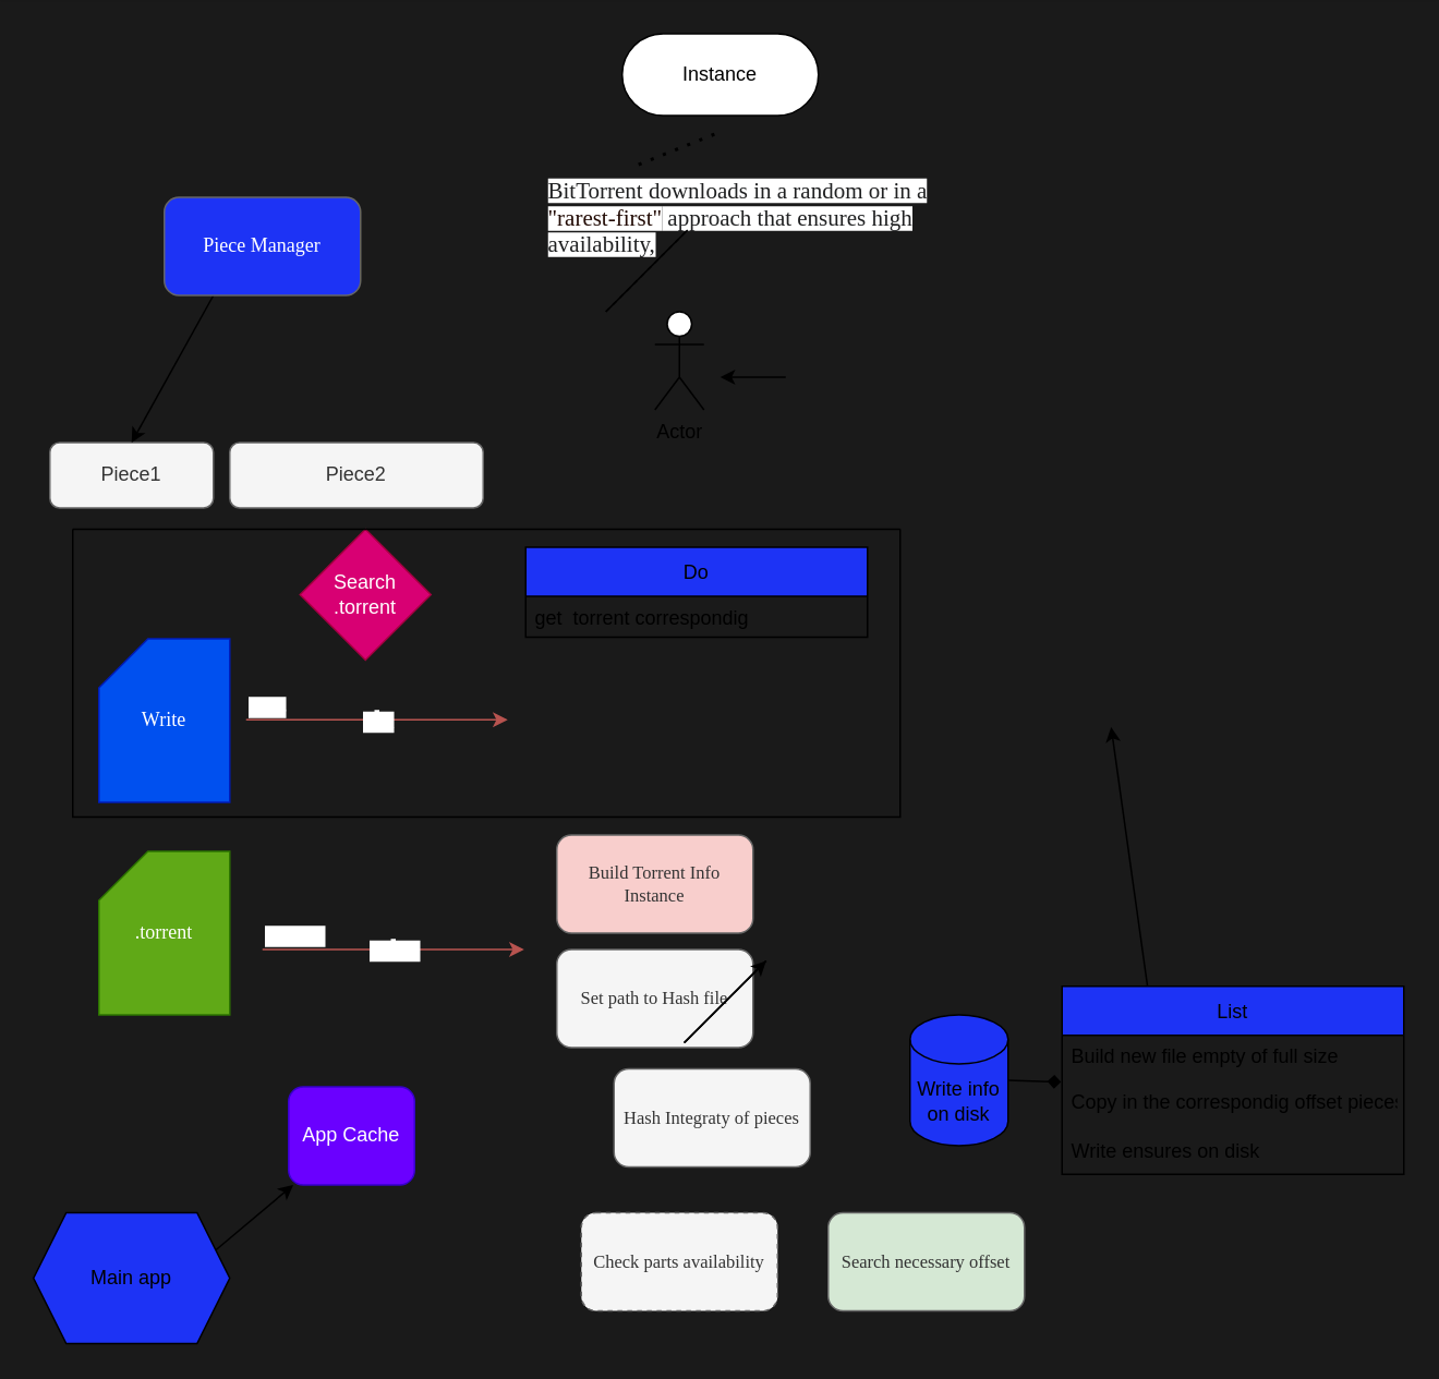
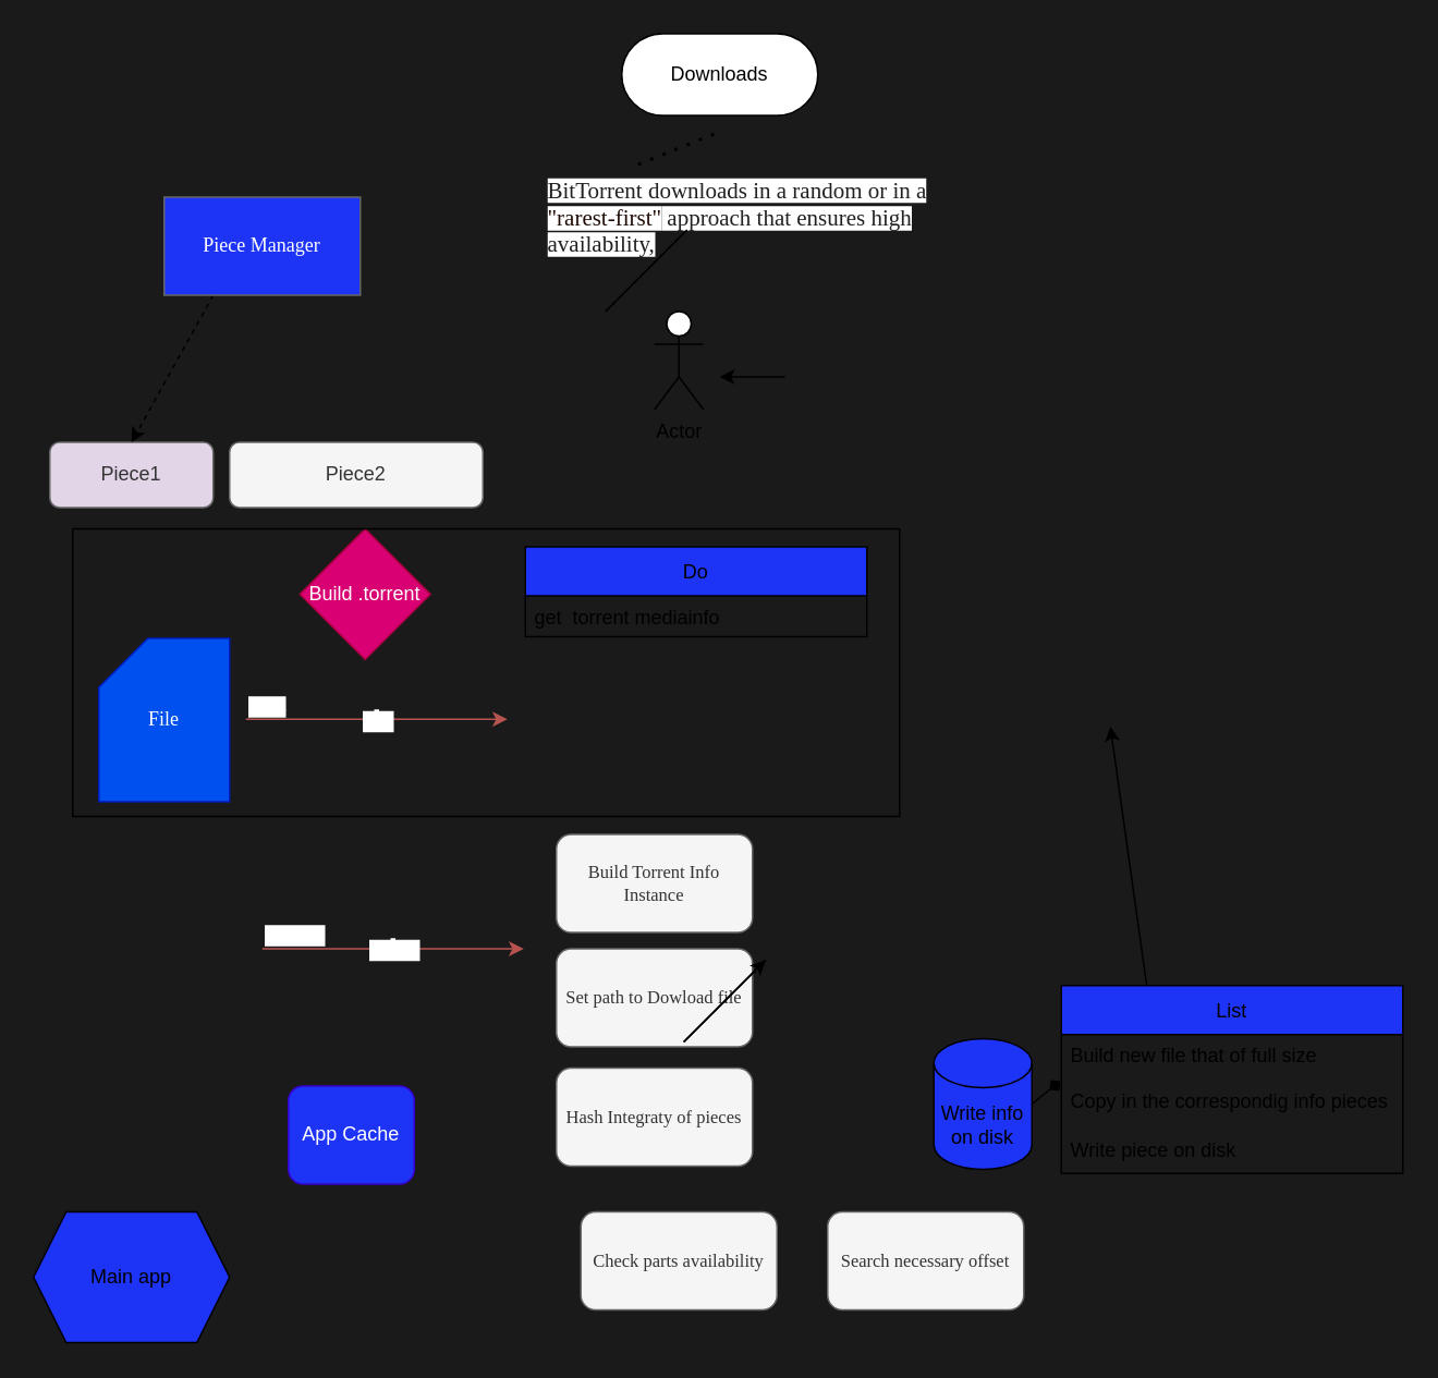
  <mxCell id="0" />
  <mxCell id="1" parent="0" />
- <mxCell id="2" value="Piece1" style="rounded=1;whiteSpace=wrap;html=1;fillColor=#f5f5f5;fontColor=#333333;strokeColor=#666666;" parent="1" vertex="1"><mxGeometry x="30" y="270" width="100" height="40" as="geometry" /></mxCell>
+ <mxCell id="2" value="Piece1" style="rounded=1;whiteSpace=wrap;html=1;fillColor=#e1d5e7;fontColor=#333333;strokeColor=#666666;" parent="1" vertex="1"><mxGeometry x="30" y="270" width="100" height="40" as="geometry" /></mxCell>
  <mxCell id="3" value="Actor" style="shape=umlActor;verticalLabelPosition=bottom;verticalAlign=top;html=1;outlineConnect=0;" parent="1" vertex="1"><mxGeometry x="400" y="190" width="30" height="60" as="geometry" /></mxCell>
  <mxCell id="4" value="&lt;h6&gt;&lt;font face=&quot;Tahoma&quot;&gt;&lt;span style=&quot;color: rgb(32 , 33 , 34) ; font-size: 14px ; font-weight: 400 ; background-color: rgb(255 , 255 , 255)&quot;&gt;BitTorrent downloads in a random or in a &lt;/span&gt;&lt;span style=&quot;font-size: 14px ; font-weight: 400 ; background-color: rgb(255 , 255 , 255)&quot;&gt;&lt;font color=&quot;#220b05&quot;&gt;&quot;rarest-first&quot;&lt;/font&gt;&lt;/span&gt;&lt;span style=&quot;color: rgb(32 , 33 , 34) ; font-size: 14px ; font-weight: 400 ; background-color: rgb(255 , 255 , 255)&quot;&gt;&amp;nbsp;approach that ensures high availability,&lt;/span&gt;&lt;/font&gt;&lt;/h6&gt;" style="text;html=1;strokeColor=none;fillColor=none;spacing=5;spacingTop=-20;whiteSpace=wrap;overflow=hidden;rounded=0;" parent="1" vertex="1"><mxGeometry x="330" y="100" width="240" height="60" as="geometry" /></mxCell>
- <mxCell id="5" value="Instance" style="rounded=1;whiteSpace=wrap;html=1;arcSize=50;" parent="1" vertex="1"><mxGeometry x="380" y="20" width="120" height="50" as="geometry" /></mxCell>
+ <mxCell id="5" value="Downloads" style="rounded=1;whiteSpace=wrap;html=1;arcSize=50;" parent="1" vertex="1"><mxGeometry x="380" y="20" width="120" height="50" as="geometry" /></mxCell>
  <mxCell id="6" value="" style="endArrow=none;dashed=1;html=1;dashPattern=1 3;strokeWidth=2;exitX=0.25;exitY=0;exitDx=0;exitDy=0;" parent="1" source="4" edge="1"><mxGeometry width="50" height="50" relative="1" as="geometry"><mxPoint x="370" y="190" as="sourcePoint" /><mxPoint x="440" y="80" as="targetPoint" /></mxGeometry></mxCell>
- <mxCell id="7" style="edgeStyle=none;html=1;exitX=0.25;exitY=1;exitDx=0;exitDy=0;entryX=0.5;entryY=0;entryDx=0;entryDy=0;fontFamily=Tahoma;fontColor=#FFFFFF;" parent="1" source="8" target="2" edge="1"><mxGeometry relative="1" as="geometry" /></mxCell>
- <mxCell id="8" value="&lt;font color=&quot;#ffffff&quot;&gt;Piece Manager&lt;/font&gt;" style="rounded=1;whiteSpace=wrap;html=1;fontFamily=Tahoma;fontColor=#333333;fillColor=#1D33F5;strokeColor=#666666;" parent="1" vertex="1"><mxGeometry x="100" y="120" width="120" height="60" as="geometry" /></mxCell>
+ <mxCell id="7" style="edgeStyle=none;html=1;exitX=0.25;exitY=1;exitDx=0;exitDy=0;entryX=0.5;entryY=0;entryDx=0;entryDy=0;fontFamily=Tahoma;fontColor=#FFFFFF;dashed=1;" parent="1" source="8" target="2" edge="1"><mxGeometry relative="1" as="geometry" /></mxCell>
+ <mxCell id="8" value="&lt;font color=&quot;#ffffff&quot;&gt;Piece Manager&lt;/font&gt;" style="whiteSpace=wrap;html=1;fontFamily=Tahoma;fontColor=#333333;fillColor=#1D33F5;strokeColor=#666666;rounded=0;" parent="1" vertex="1"><mxGeometry x="100" y="120" width="120" height="60" as="geometry" /></mxCell>
  <mxCell id="9" value="Piece2" style="rounded=1;whiteSpace=wrap;html=1;fillColor=#f5f5f5;fontColor=#333333;strokeColor=#666666;" parent="1" vertex="1"><mxGeometry x="140" y="270" width="155" height="40" as="geometry" /></mxCell>
  <mxCell id="10" value="" style="endArrow=none;dashed=1;html=1;fontFamily=Tahoma;fontColor=#FFFFFF;" parent="1" edge="1"><mxGeometry width="50" height="50" relative="1" as="geometry"><mxPoint x="370" y="190" as="sourcePoint" /><mxPoint x="420" y="140" as="targetPoint" /></mxGeometry></mxCell>
  <mxCell id="11" value="" style="endArrow=none;html=1;fontFamily=Tahoma;fontColor=#FFFFFF;" parent="1" edge="1"><mxGeometry width="50" height="50" relative="1" as="geometry"><mxPoint x="370" y="190" as="sourcePoint" /><mxPoint x="420" y="140" as="targetPoint" /></mxGeometry></mxCell>
  <mxCell id="12" value="" style="endArrow=classic;html=1;fontFamily=Tahoma;fontColor=#FFFFFF;" parent="1" edge="1"><mxGeometry width="50" height="50" relative="1" as="geometry"><mxPoint x="480" y="230" as="sourcePoint" /><mxPoint x="440" y="230" as="targetPoint" /></mxGeometry></mxCell>
- <mxCell id="13" value="Write" style="shape=card;whiteSpace=wrap;html=1;fontFamily=Tahoma;fontColor=#ffffff;fillColor=#0050ef;strokeColor=#001DBC;" parent="1" vertex="1"><mxGeometry x="60" y="390" width="80" height="100" as="geometry" /></mxCell>
+ <mxCell id="13" value="File" style="shape=card;whiteSpace=wrap;html=1;fontFamily=Tahoma;fontColor=#ffffff;fillColor=#0050ef;strokeColor=#001DBC;" parent="1" vertex="1"><mxGeometry x="60" y="390" width="80" height="100" as="geometry" /></mxCell>
  <mxCell id="14" value="l" style="endArrow=classic;html=1;fontFamily=Tahoma;fontColor=#FFFFFF;fillColor=#f8cecc;strokeColor=#b85450;" parent="1" edge="1"><mxGeometry relative="1" as="geometry"><mxPoint x="150" y="439.5" as="sourcePoint" /><mxPoint x="310" y="439.5" as="targetPoint" /><Array as="points"><mxPoint x="230" y="439.5" /></Array></mxGeometry></mxCell>
  <mxCell id="15" value="read" style="edgeLabel;resizable=0;html=1;align=center;verticalAlign=middle;fontFamily=Tahoma;fontColor=#FFFFFF;" parent="14" connectable="0" vertex="1"><mxGeometry relative="1" as="geometry"><mxPoint y="1" as="offset" /></mxGeometry></mxCell>
  <mxCell id="16" value="bytes" style="edgeLabel;resizable=0;html=1;align=left;verticalAlign=bottom;fontFamily=Tahoma;fontColor=#FFFFFF;" parent="14" connectable="0" vertex="1"><mxGeometry x="-1" relative="1" as="geometry" /></mxCell>
- <mxCell id="17" value="Check parts availability" style="rounded=1;whiteSpace=wrap;html=1;fontFamily=Tahoma;fontSize=11;fontColor=#333333;fillColor=#f5f5f5;strokeColor=#666666;dashed=1;" parent="1" vertex="1"><mxGeometry x="355" y="741" width="120" height="60" as="geometry" /></mxCell>
- <mxCell id="18" value="Hash Integraty of pieces" style="rounded=1;whiteSpace=wrap;html=1;fontFamily=Tahoma;fontSize=11;fontColor=#333333;fillColor=#f5f5f5;strokeColor=#666666;" parent="1" vertex="1"><mxGeometry x="375" y="653" width="120" height="60" as="geometry" /></mxCell>
- <mxCell id="19" value="Search necessary offset" style="rounded=1;whiteSpace=wrap;html=1;fontFamily=Tahoma;fontSize=11;fontColor=#333333;fillColor=#d5e8d4;strokeColor=#666666;" parent="1" vertex="1"><mxGeometry x="506" y="741" width="120" height="60" as="geometry" /></mxCell>
- <mxCell id="20" value=".torrent" style="shape=card;whiteSpace=wrap;html=1;fontFamily=Tahoma;fontColor=#ffffff;fillColor=#60a917;strokeColor=#2D7600;" parent="1" vertex="1"><mxGeometry x="60" y="520" width="80" height="100" as="geometry" /></mxCell>
+ <mxCell id="17" value="Check parts availability" style="rounded=1;whiteSpace=wrap;html=1;fontFamily=Tahoma;fontSize=11;fontColor=#333333;fillColor=#f5f5f5;strokeColor=#666666;" parent="1" vertex="1"><mxGeometry x="355" y="741" width="120" height="60" as="geometry" /></mxCell>
+ <mxCell id="18" value="Hash Integraty of pieces" style="rounded=1;whiteSpace=wrap;html=1;fontFamily=Tahoma;fontSize=11;fontColor=#333333;fillColor=#f5f5f5;strokeColor=#666666;" parent="1" vertex="1"><mxGeometry x="340" y="653" width="120" height="60" as="geometry" /></mxCell>
+ <mxCell id="19" value="Search necessary offset" style="rounded=1;whiteSpace=wrap;html=1;fontFamily=Tahoma;fontSize=11;fontColor=#333333;fillColor=#f5f5f5;strokeColor=#666666;" parent="1" vertex="1"><mxGeometry x="506" y="741" width="120" height="60" as="geometry" /></mxCell>
  <mxCell id="21" value="l" style="endArrow=classic;html=1;fontFamily=Tahoma;fontColor=#FFFFFF;fillColor=#f8cecc;strokeColor=#b85450;" parent="1" edge="1"><mxGeometry relative="1" as="geometry"><mxPoint x="160" y="580" as="sourcePoint" /><mxPoint x="320" y="580" as="targetPoint" /><Array as="points"><mxPoint x="240" y="580" /></Array><mxPoint as="offset" /></mxGeometry></mxCell>
  <mxCell id="22" value="decode" style="edgeLabel;resizable=0;html=1;align=center;verticalAlign=middle;fontFamily=Tahoma;fontColor=#FFFFFF;" parent="21" connectable="0" vertex="1"><mxGeometry relative="1" as="geometry"><mxPoint as="offset" /></mxGeometry></mxCell>
  <mxCell id="23" value="bencode" style="edgeLabel;resizable=0;html=1;align=left;verticalAlign=bottom;fontFamily=Tahoma;fontColor=#FFFFFF;" parent="21" connectable="0" vertex="1"><mxGeometry x="-1" relative="1" as="geometry" /></mxCell>
- <mxCell id="24" value="Build Torrent Info Instance" style="rounded=1;whiteSpace=wrap;html=1;fontFamily=Tahoma;fontSize=11;fillColor=#f8cecc;fontColor=#333333;strokeColor=#666666;" parent="1" vertex="1"><mxGeometry x="340" y="510" width="120" height="60" as="geometry" /></mxCell>
- <mxCell id="25" value="Set path to Hash file" style="rounded=1;whiteSpace=wrap;html=1;fontFamily=Tahoma;fontSize=11;fillColor=#f5f5f5;strokeColor=#666666;fontColor=#333333;" parent="1" vertex="1"><mxGeometry x="340" y="580" width="120" height="60" as="geometry" /></mxCell>
- <mxCell id="26" value="App Cache" style="rounded=1;whiteSpace=wrap;html=1;fillColor=#6a00ff;fontColor=#ffffff;strokeColor=#3700CC;" parent="1" vertex="1"><mxGeometry x="176" y="664" width="77" height="60" as="geometry" /></mxCell>
- <mxCell id="27" style="edgeStyle=none;html=1;exitX=1;exitY=0.25;exitDx=0;exitDy=0;" parent="1" source="28" target="26" edge="1"><mxGeometry relative="1" as="geometry" /></mxCell>
+ <mxCell id="24" value="Build Torrent Info Instance" style="rounded=1;whiteSpace=wrap;html=1;fontFamily=Tahoma;fontSize=11;fillColor=#f5f5f5;fontColor=#333333;strokeColor=#666666;" parent="1" vertex="1"><mxGeometry x="340" y="510" width="120" height="60" as="geometry" /></mxCell>
+ <mxCell id="25" value="Set path to Dowload file" style="rounded=1;whiteSpace=wrap;html=1;fontFamily=Tahoma;fontSize=11;fillColor=#f5f5f5;strokeColor=#666666;fontColor=#333333;" parent="1" vertex="1"><mxGeometry x="340" y="580" width="120" height="60" as="geometry" /></mxCell>
+ <mxCell id="26" value="App Cache" style="rounded=1;whiteSpace=wrap;html=1;fillColor=#1d33f5;fontColor=#ffffff;strokeColor=#3700CC;" parent="1" vertex="1"><mxGeometry x="176" y="664" width="77" height="60" as="geometry" /></mxCell>
  <mxCell id="28" value="Main app" style="shape=hexagon;perimeter=hexagonPerimeter2;whiteSpace=wrap;html=1;fixedSize=1;fillColor=#1D33F5;" parent="1" vertex="1"><mxGeometry x="20" y="741" width="120" height="80" as="geometry" /></mxCell>
  <mxCell id="29" value="" style="endArrow=none;html=1;" parent="1" edge="1"><mxGeometry width="50" height="50" relative="1" as="geometry"><mxPoint x="418" y="637" as="sourcePoint" /><mxPoint x="468" y="587" as="targetPoint" /></mxGeometry></mxCell>
  <mxCell id="30" value="" style="endArrow=none;html=1;" parent="1" edge="1"><mxGeometry width="50" height="50" relative="1" as="geometry"><mxPoint x="418" y="637" as="sourcePoint" /><mxPoint x="468" y="587" as="targetPoint" /></mxGeometry></mxCell>
  <mxCell id="31" value="" style="endArrow=none;html=1;" parent="1" edge="1"><mxGeometry width="50" height="50" relative="1" as="geometry"><mxPoint x="418" y="637" as="sourcePoint" /><mxPoint x="468" y="587" as="targetPoint" /></mxGeometry></mxCell>
  <mxCell id="32" value="" style="endArrow=classic;html=1;" parent="1" edge="1"><mxGeometry width="50" height="50" relative="1" as="geometry"><mxPoint x="418" y="637" as="sourcePoint" /><mxPoint x="468" y="587" as="targetPoint" /></mxGeometry></mxCell>
  <mxCell id="33" style="edgeStyle=none;html=1;exitX=1;exitY=0.5;exitDx=0;exitDy=0;exitPerimeter=0;entryX=-0.003;entryY=0.117;entryDx=0;entryDy=0;entryPerimeter=0;endArrow=diamond;" parent="1" source="34" target="38" edge="1"><mxGeometry relative="1" as="geometry" /></mxCell>
- <mxCell id="34" value="Write info on disk" style="shape=cylinder3;whiteSpace=wrap;html=1;boundedLbl=1;backgroundOutline=1;size=15;fillColor=#1D33F5;" parent="1" vertex="1"><mxGeometry x="556" y="620" width="60" height="80" as="geometry" /></mxCell>
+ <mxCell id="34" value="Write info on disk" style="shape=cylinder3;whiteSpace=wrap;html=1;boundedLbl=1;backgroundOutline=1;size=15;fillColor=#1D33F5;" parent="1" vertex="1"><mxGeometry x="571" y="635" width="60" height="80" as="geometry" /></mxCell>
  <mxCell id="35" style="edgeStyle=none;html=1;exitX=0.25;exitY=0;exitDx=0;exitDy=0;" parent="1" source="36" edge="1"><mxGeometry relative="1" as="geometry"><mxPoint x="679" y="444" as="targetPoint" /></mxGeometry></mxCell>
  <mxCell id="36" value="List" style="swimlane;fontStyle=0;childLayout=stackLayout;horizontal=1;startSize=30;horizontalStack=0;resizeParent=1;resizeParentMax=0;resizeLast=0;collapsible=1;marginBottom=0;fillColor=#1D33F5;" parent="1" vertex="1"><mxGeometry x="649" y="602.5" width="209" height="115" as="geometry" /></mxCell>
- <mxCell id="37" value="Build new file empty of full size" style="text;strokeColor=none;fillColor=none;align=left;verticalAlign=middle;spacingLeft=4;spacingRight=4;overflow=hidden;points=[[0,0.5],[1,0.5]];portConstraint=eastwest;rotatable=0;" parent="36" vertex="1"><mxGeometry y="30" width="209" height="25" as="geometry" /></mxCell>
- <mxCell id="38" value="Copy in the correspondig offset pieces" style="text;strokeColor=none;fillColor=none;align=left;verticalAlign=middle;spacingLeft=4;spacingRight=4;overflow=hidden;points=[[0,0.5],[1,0.5]];portConstraint=eastwest;rotatable=0;" parent="36" vertex="1"><mxGeometry y="55" width="209" height="30" as="geometry" /></mxCell>
- <mxCell id="39" value="Write ensures on disk" style="text;strokeColor=none;fillColor=none;align=left;verticalAlign=middle;spacingLeft=4;spacingRight=4;overflow=hidden;points=[[0,0.5],[1,0.5]];portConstraint=eastwest;rotatable=0;" parent="36" vertex="1"><mxGeometry y="85" width="209" height="30" as="geometry" /></mxCell>
- <mxCell id="40" value="Search .torrent" style="rhombus;whiteSpace=wrap;html=1;fillColor=#d80073;fontColor=#ffffff;strokeColor=#A50040;" vertex="1" parent="1"><mxGeometry x="183" y="323" width="80" height="80" as="geometry" /></mxCell>
+ <mxCell id="37" value="Build new file that of full size" style="text;strokeColor=none;fillColor=none;align=left;verticalAlign=middle;spacingLeft=4;spacingRight=4;overflow=hidden;points=[[0,0.5],[1,0.5]];portConstraint=eastwest;rotatable=0;" parent="36" vertex="1"><mxGeometry y="30" width="209" height="25" as="geometry" /></mxCell>
+ <mxCell id="38" value="Copy in the correspondig info pieces" style="text;strokeColor=none;fillColor=none;align=left;verticalAlign=middle;spacingLeft=4;spacingRight=4;overflow=hidden;points=[[0,0.5],[1,0.5]];portConstraint=eastwest;rotatable=0;" parent="36" vertex="1"><mxGeometry y="55" width="209" height="30" as="geometry" /></mxCell>
+ <mxCell id="39" value="Write piece on disk" style="text;strokeColor=none;fillColor=none;align=left;verticalAlign=middle;spacingLeft=4;spacingRight=4;overflow=hidden;points=[[0,0.5],[1,0.5]];portConstraint=eastwest;rotatable=0;" parent="36" vertex="1"><mxGeometry y="85" width="209" height="30" as="geometry" /></mxCell>
+ <mxCell id="40" value="Build .torrent" style="rhombus;whiteSpace=wrap;html=1;fillColor=#d80073;fontColor=#ffffff;strokeColor=#A50040;" vertex="1" parent="1"><mxGeometry x="183" y="323" width="80" height="80" as="geometry" /></mxCell>
  <mxCell id="41" value="" style="swimlane;startSize=0;" vertex="1" parent="1"><mxGeometry x="44" y="323" width="506" height="176" as="geometry" /></mxCell>
  <mxCell id="42" value="Do" style="swimlane;fontStyle=0;childLayout=stackLayout;horizontal=1;startSize=30;horizontalStack=0;resizeParent=1;resizeParentMax=0;resizeLast=0;collapsible=1;marginBottom=0;fillColor=#1D33F5;" vertex="1" parent="41"><mxGeometry x="277" y="11" width="209" height="55" as="geometry" /></mxCell>
- <mxCell id="43" value="get  torrent correspondig" style="text;strokeColor=none;fillColor=none;align=left;verticalAlign=middle;spacingLeft=4;spacingRight=4;overflow=hidden;points=[[0,0.5],[1,0.5]];portConstraint=eastwest;rotatable=0;" vertex="1" parent="42"><mxGeometry y="30" width="209" height="25" as="geometry" /></mxCell>
+ <mxCell id="43" value="get  torrent mediainfo" style="text;strokeColor=none;fillColor=none;align=left;verticalAlign=middle;spacingLeft=4;spacingRight=4;overflow=hidden;points=[[0,0.5],[1,0.5]];portConstraint=eastwest;rotatable=0;" vertex="1" parent="42"><mxGeometry y="30" width="209" height="25" as="geometry" /></mxCell>
